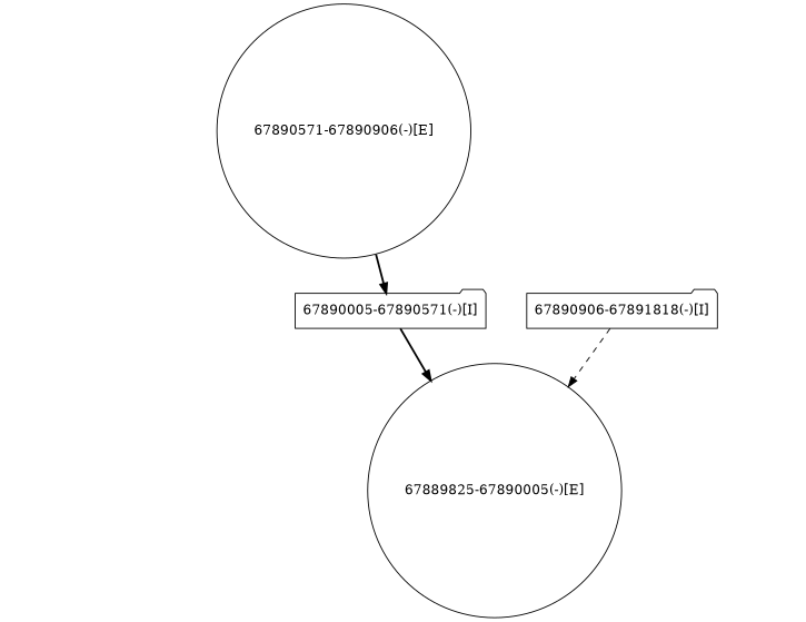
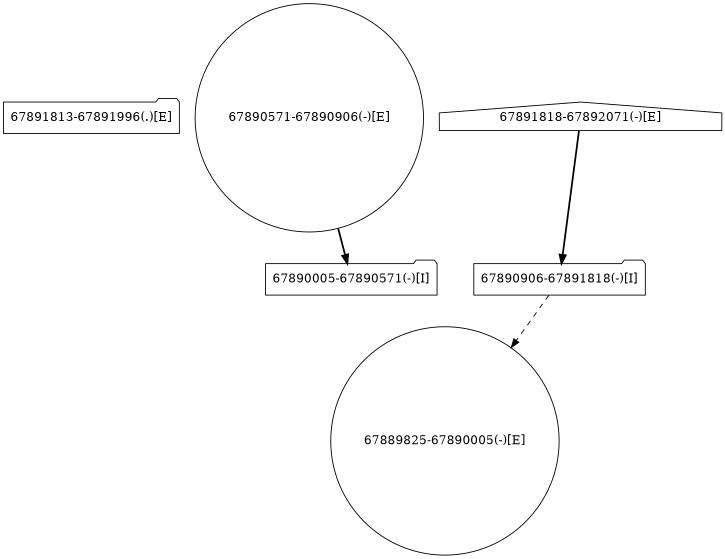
  strict digraph {
    node [scores="LNCAP_SHSCRAMBLE=1004.86900849" shape=folder]
    edge [style=bold]
+   "67891813-67891996(.)[E]" [scores="VCAP_SHEZH2=680.368284241"]
    "67889825-67890005(-)[E]" [scores="LNCAP_SHSCRAMBLE=235.516173864" shape=circle]
    "67890571-67890906(-)[E]" [scores="LNCAP_SHSCRAMBLE=438.321768025" shape=circle]
    "67890005-67890571(-)[I]"
    "67890906-67891818(-)[I]"
+   "67891818-67892071(-)[E]" [scores="LNCAP_SHSCRAMBLE=331.031066598" shape=house]
    "67890571-67890906(-)[E]" -> "67890005-67890571(-)[I]"
-   "67890005-67890571(-)[I]" -> "67889825-67890005(-)[E]"
    "67890906-67891818(-)[I]" -> "67889825-67890005(-)[E]" [style=dashed]
+   "67891818-67892071(-)[E]" -> "67890906-67891818(-)[I]"
  }
